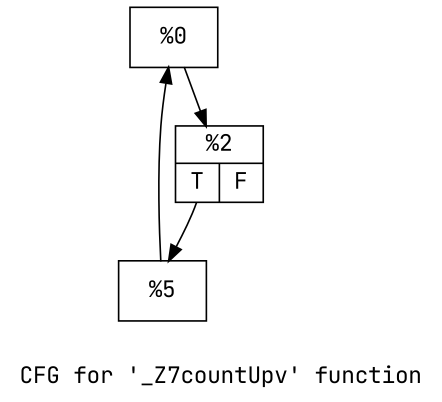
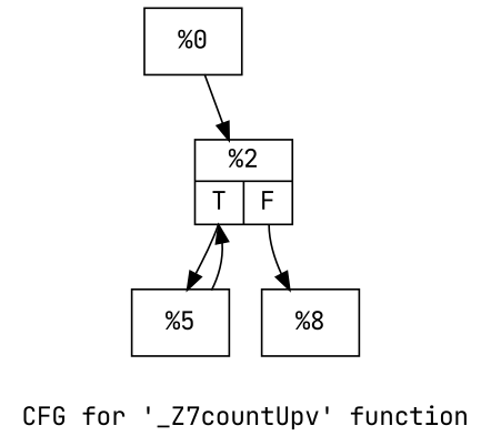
  digraph {
    label="CFG for '_Z7countUpv' function"
    fontname="JetBrains Mono"
    node [shape=record fontname="JetBrains Mono"]
    edge [fontname="JetBrains Mono"]
    n1 [label="{%0}"]
    n2 [label="{%2|{<s0>T|<s1>F}}"]
    n3 [label="{%5}"]
+   n4 [label="{%8}"]
    n1 -> n2
    n2 -> n3 [tailport=s0]
-   n3 -> n1
+   n2 -> n4 [tailport=s1]
+   n3 -> n2
  }
